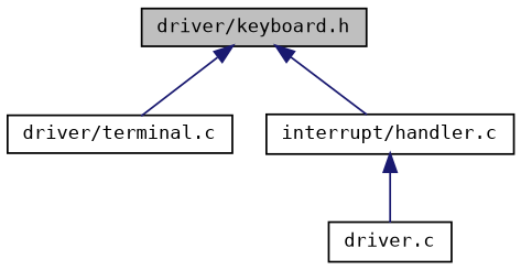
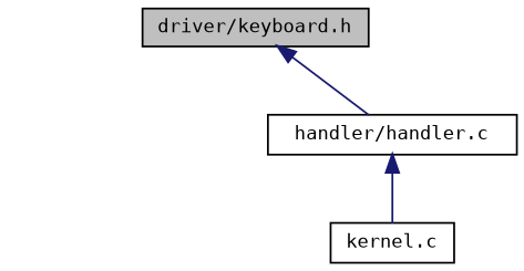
  digraph {
    fontname="DejaVu Sans Mono"
    node [color=black fillcolor=white fontname="DejaVu Sans Mono" fontsize=10 shape=record style=filled]
    edge [color=midnightblue dir=back fontname="DejaVu Sans Mono" fontsize=10 labelfontname=Helvetica labelfontsize=10 style=solid]
    n1 [fillcolor=grey75 fontcolor=black height=0.2 label="driver/keyboard.h" width=0.4]
-   n2 [height=0.2 label="driver/terminal.c" width=0.4]
-   n3 [height=0.2 label="interrupt/handler.c" width=0.4]
-   n4 [height=0.2 label="driver.c" width=0.4]
-   n1 -> n2
+   n3 [height=0.2 label="handler/handler.c" width=0.4]
+   n4 [height=0.2 label="kernel.c" width=0.4]
    n1 -> n3
    n3 -> n4
  }
